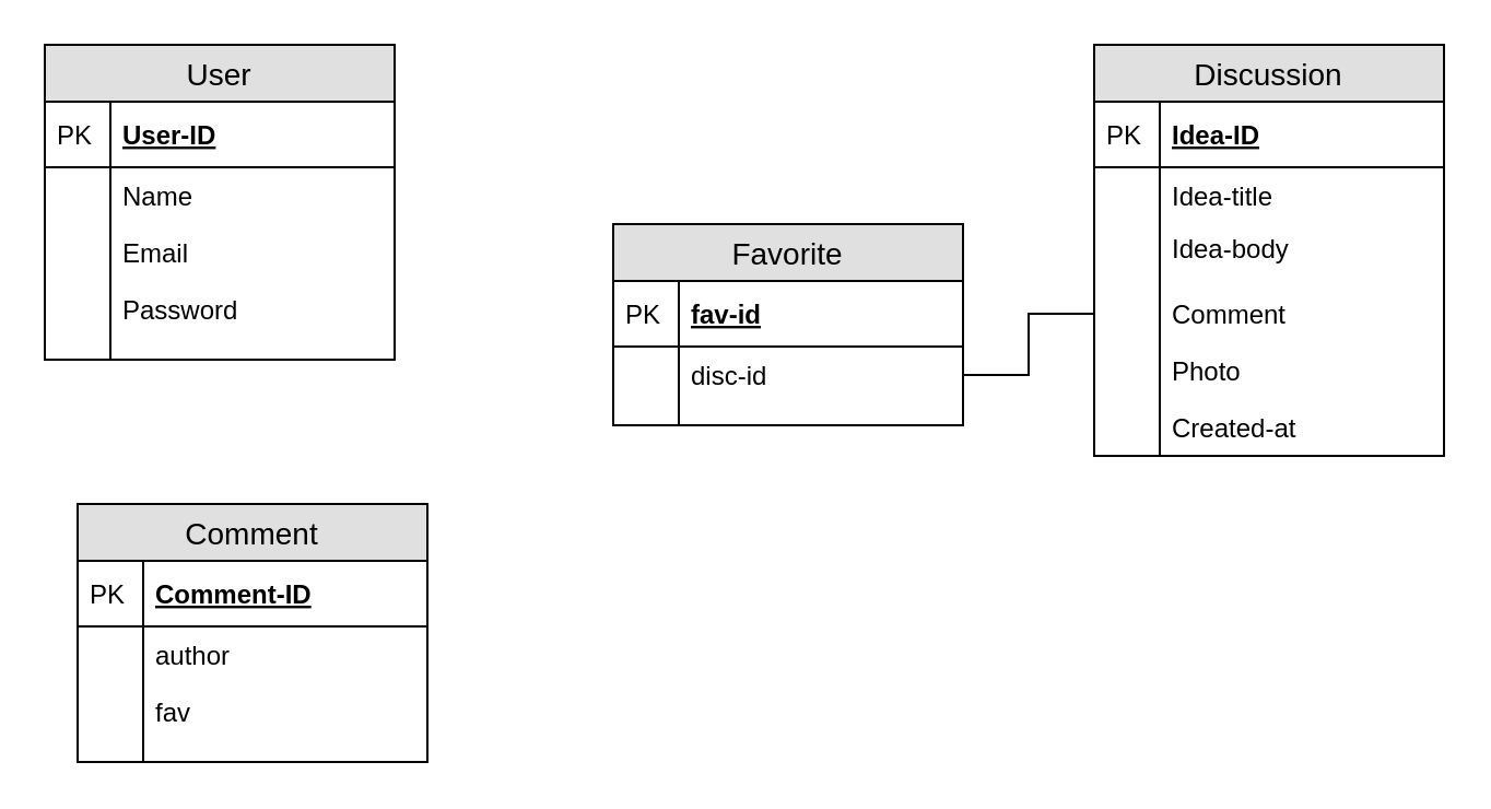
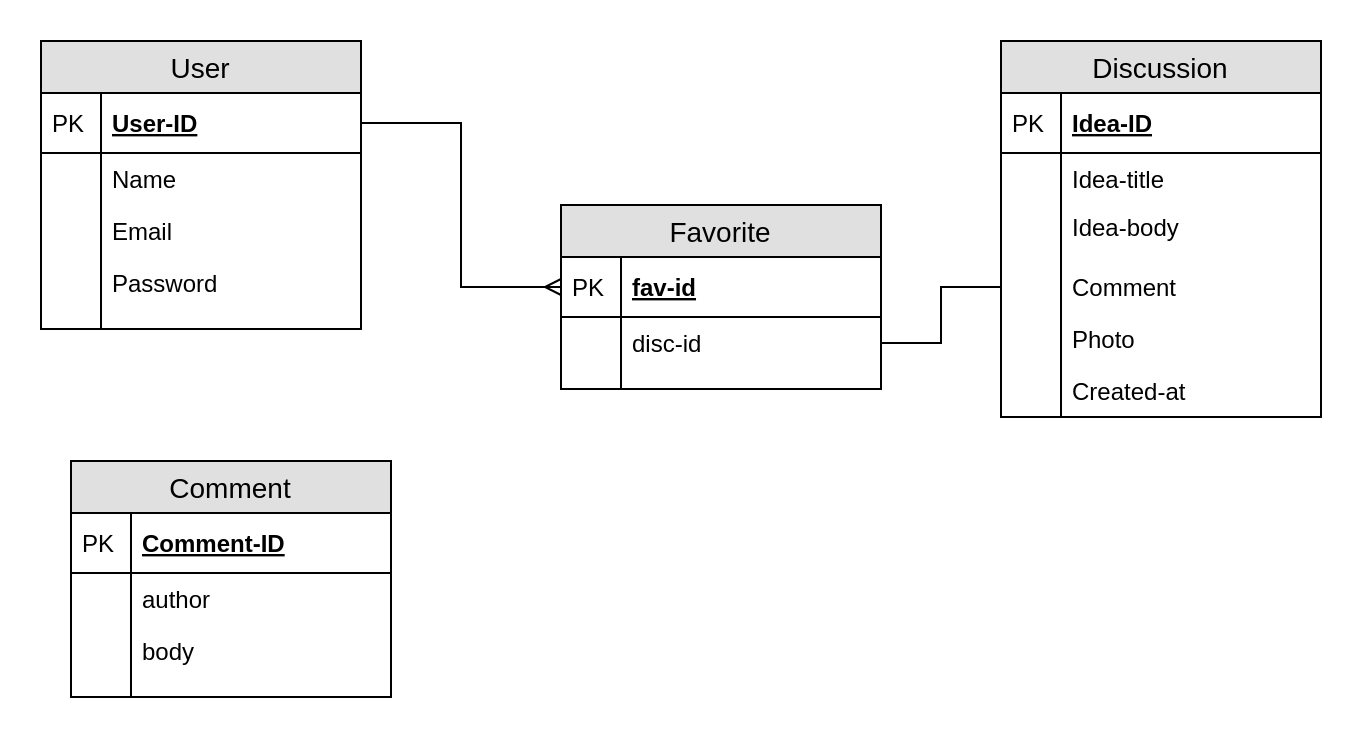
  <mxCell id="0" />
  <mxCell id="1" parent="0" />
  <mxCell id="2" value="User" style="swimlane;fontStyle=0;childLayout=stackLayout;horizontal=1;startSize=26;fillColor=#e0e0e0;horizontalStack=0;resizeParent=1;resizeParentMax=0;resizeLast=0;collapsible=1;marginBottom=0;swimlaneFillColor=#ffffff;align=center;fontSize=14;" vertex="1" parent="1"><mxGeometry x="20" y="20" width="160" height="144" as="geometry" /></mxCell>
  <mxCell id="3" value="User-ID" style="shape=partialRectangle;top=0;left=0;right=0;bottom=1;align=left;verticalAlign=middle;fillColor=none;spacingLeft=34;spacingRight=4;overflow=hidden;rotatable=0;points=[[0,0.5],[1,0.5]];portConstraint=eastwest;dropTarget=0;fontStyle=5;fontSize=12;" vertex="1" parent="2"><mxGeometry y="26" width="160" height="30" as="geometry" /></mxCell>
  <mxCell id="4" value="PK" style="shape=partialRectangle;top=0;left=0;bottom=0;fillColor=none;align=left;verticalAlign=middle;spacingLeft=4;spacingRight=4;overflow=hidden;rotatable=0;points=[];portConstraint=eastwest;part=1;fontSize=12;" vertex="1" connectable="0" parent="3"><mxGeometry width="30" height="30" as="geometry" /></mxCell>
  <mxCell id="5" value="Name" style="shape=partialRectangle;top=0;left=0;right=0;bottom=0;align=left;verticalAlign=top;fillColor=none;spacingLeft=34;spacingRight=4;overflow=hidden;rotatable=0;points=[[0,0.5],[1,0.5]];portConstraint=eastwest;dropTarget=0;fontSize=12;" vertex="1" parent="2"><mxGeometry y="56" width="160" height="26" as="geometry" /></mxCell>
  <mxCell id="6" value="" style="shape=partialRectangle;top=0;left=0;bottom=0;fillColor=none;align=left;verticalAlign=top;spacingLeft=4;spacingRight=4;overflow=hidden;rotatable=0;points=[];portConstraint=eastwest;part=1;fontSize=12;" vertex="1" connectable="0" parent="5"><mxGeometry width="30" height="26" as="geometry" /></mxCell>
  <mxCell id="7" value="Email" style="shape=partialRectangle;top=0;left=0;right=0;bottom=0;align=left;verticalAlign=top;fillColor=none;spacingLeft=34;spacingRight=4;overflow=hidden;rotatable=0;points=[[0,0.5],[1,0.5]];portConstraint=eastwest;dropTarget=0;fontSize=12;" vertex="1" parent="2"><mxGeometry y="82" width="160" height="26" as="geometry" /></mxCell>
  <mxCell id="8" value="" style="shape=partialRectangle;top=0;left=0;bottom=0;fillColor=none;align=left;verticalAlign=top;spacingLeft=4;spacingRight=4;overflow=hidden;rotatable=0;points=[];portConstraint=eastwest;part=1;fontSize=12;" vertex="1" connectable="0" parent="7"><mxGeometry width="30" height="26" as="geometry" /></mxCell>
  <mxCell id="9" value="Password" style="shape=partialRectangle;top=0;left=0;right=0;bottom=0;align=left;verticalAlign=top;fillColor=none;spacingLeft=34;spacingRight=4;overflow=hidden;rotatable=0;points=[[0,0.5],[1,0.5]];portConstraint=eastwest;dropTarget=0;fontSize=12;" vertex="1" parent="2"><mxGeometry y="108" width="160" height="26" as="geometry" /></mxCell>
  <mxCell id="10" value="" style="shape=partialRectangle;top=0;left=0;bottom=0;fillColor=none;align=left;verticalAlign=top;spacingLeft=4;spacingRight=4;overflow=hidden;rotatable=0;points=[];portConstraint=eastwest;part=1;fontSize=12;" vertex="1" connectable="0" parent="9"><mxGeometry width="30" height="26" as="geometry" /></mxCell>
  <mxCell id="11" value="" style="shape=partialRectangle;top=0;left=0;right=0;bottom=0;align=left;verticalAlign=top;fillColor=none;spacingLeft=34;spacingRight=4;overflow=hidden;rotatable=0;points=[[0,0.5],[1,0.5]];portConstraint=eastwest;dropTarget=0;fontSize=12;" vertex="1" parent="2"><mxGeometry y="134" width="160" height="10" as="geometry" /></mxCell>
  <mxCell id="12" value="" style="shape=partialRectangle;top=0;left=0;bottom=0;fillColor=none;align=left;verticalAlign=top;spacingLeft=4;spacingRight=4;overflow=hidden;rotatable=0;points=[];portConstraint=eastwest;part=1;fontSize=12;" vertex="1" connectable="0" parent="11"><mxGeometry width="30" height="10" as="geometry" /></mxCell>
  <mxCell id="13" value="Discussion" style="swimlane;fontStyle=0;childLayout=stackLayout;horizontal=1;startSize=26;fillColor=#e0e0e0;horizontalStack=0;resizeParent=1;resizeParentMax=0;resizeLast=0;collapsible=1;marginBottom=0;swimlaneFillColor=#ffffff;align=center;fontSize=14;" vertex="1" parent="1"><mxGeometry x="500" y="20" width="160" height="188" as="geometry" /></mxCell>
  <mxCell id="14" value="Idea-ID" style="shape=partialRectangle;top=0;left=0;right=0;bottom=1;align=left;verticalAlign=middle;fillColor=none;spacingLeft=34;spacingRight=4;overflow=hidden;rotatable=0;points=[[0,0.5],[1,0.5]];portConstraint=eastwest;dropTarget=0;fontStyle=5;fontSize=12;" vertex="1" parent="13"><mxGeometry y="26" width="160" height="30" as="geometry" /></mxCell>
  <mxCell id="15" value="PK" style="shape=partialRectangle;top=0;left=0;bottom=0;fillColor=none;align=left;verticalAlign=middle;spacingLeft=4;spacingRight=4;overflow=hidden;rotatable=0;points=[];portConstraint=eastwest;part=1;fontSize=12;" vertex="1" connectable="0" parent="14"><mxGeometry width="30" height="30" as="geometry" /></mxCell>
  <mxCell id="16" value="Idea-title" style="shape=partialRectangle;top=0;left=0;right=0;bottom=0;align=left;verticalAlign=top;fillColor=none;spacingLeft=34;spacingRight=4;overflow=hidden;rotatable=0;points=[[0,0.5],[1,0.5]];portConstraint=eastwest;dropTarget=0;fontSize=12;" vertex="1" parent="13"><mxGeometry y="56" width="160" height="24" as="geometry" /></mxCell>
  <mxCell id="17" value="" style="shape=partialRectangle;top=0;left=0;bottom=0;fillColor=none;align=left;verticalAlign=top;spacingLeft=4;spacingRight=4;overflow=hidden;rotatable=0;points=[];portConstraint=eastwest;part=1;fontSize=12;" vertex="1" connectable="0" parent="16"><mxGeometry width="30" height="24" as="geometry" /></mxCell>
  <mxCell id="18" value="Idea-body" style="shape=partialRectangle;top=0;left=0;right=0;bottom=0;align=left;verticalAlign=top;fillColor=none;spacingLeft=34;spacingRight=4;overflow=hidden;rotatable=0;points=[[0,0.5],[1,0.5]];portConstraint=eastwest;dropTarget=0;fontSize=12;" vertex="1" parent="13"><mxGeometry y="80" width="160" height="30" as="geometry" /></mxCell>
  <mxCell id="19" value="" style="shape=partialRectangle;top=0;left=0;bottom=0;fillColor=none;align=left;verticalAlign=top;spacingLeft=4;spacingRight=4;overflow=hidden;rotatable=0;points=[];portConstraint=eastwest;part=1;fontSize=12;" vertex="1" connectable="0" parent="18"><mxGeometry width="30" height="30" as="geometry" /></mxCell>
  <mxCell id="20" value="Comment" style="shape=partialRectangle;top=0;left=0;right=0;bottom=0;align=left;verticalAlign=top;fillColor=none;spacingLeft=34;spacingRight=4;overflow=hidden;rotatable=0;points=[[0,0.5],[1,0.5]];portConstraint=eastwest;dropTarget=0;fontSize=12;" vertex="1" parent="13"><mxGeometry y="110" width="160" height="26" as="geometry" /></mxCell>
  <mxCell id="21" value="" style="shape=partialRectangle;top=0;left=0;bottom=0;fillColor=none;align=left;verticalAlign=top;spacingLeft=4;spacingRight=4;overflow=hidden;rotatable=0;points=[];portConstraint=eastwest;part=1;fontSize=12;" vertex="1" connectable="0" parent="20"><mxGeometry width="30" height="26" as="geometry" /></mxCell>
  <mxCell id="22" value="Photo" style="shape=partialRectangle;top=0;left=0;right=0;bottom=0;align=left;verticalAlign=top;fillColor=none;spacingLeft=34;spacingRight=4;overflow=hidden;rotatable=0;points=[[0,0.5],[1,0.5]];portConstraint=eastwest;dropTarget=0;fontSize=12;" vertex="1" parent="13"><mxGeometry y="136" width="160" height="26" as="geometry" /></mxCell>
  <mxCell id="23" value="" style="shape=partialRectangle;top=0;left=0;bottom=0;fillColor=none;align=left;verticalAlign=top;spacingLeft=4;spacingRight=4;overflow=hidden;rotatable=0;points=[];portConstraint=eastwest;part=1;fontSize=12;" vertex="1" connectable="0" parent="22"><mxGeometry width="30" height="26" as="geometry" /></mxCell>
  <mxCell id="24" value="Created-at" style="shape=partialRectangle;top=0;left=0;right=0;bottom=0;align=left;verticalAlign=top;fillColor=none;spacingLeft=34;spacingRight=4;overflow=hidden;rotatable=0;points=[[0,0.5],[1,0.5]];portConstraint=eastwest;dropTarget=0;fontSize=12;" vertex="1" parent="13"><mxGeometry y="162" width="160" height="26" as="geometry" /></mxCell>
  <mxCell id="25" value="" style="shape=partialRectangle;top=0;left=0;bottom=0;fillColor=none;align=left;verticalAlign=top;spacingLeft=4;spacingRight=4;overflow=hidden;rotatable=0;points=[];portConstraint=eastwest;part=1;fontSize=12;" vertex="1" connectable="0" parent="24"><mxGeometry width="30" height="26" as="geometry" /></mxCell>
  <mxCell id="26" value="Comment" style="swimlane;fontStyle=0;childLayout=stackLayout;horizontal=1;startSize=26;fillColor=#e0e0e0;horizontalStack=0;resizeParent=1;resizeParentMax=0;resizeLast=0;collapsible=1;marginBottom=0;swimlaneFillColor=#ffffff;align=center;fontSize=14;" vertex="1" parent="1"><mxGeometry x="35" y="230" width="160" height="118" as="geometry" /></mxCell>
  <mxCell id="27" value="Comment-ID" style="shape=partialRectangle;top=0;left=0;right=0;bottom=1;align=left;verticalAlign=middle;fillColor=none;spacingLeft=34;spacingRight=4;overflow=hidden;rotatable=0;points=[[0,0.5],[1,0.5]];portConstraint=eastwest;dropTarget=0;fontStyle=5;fontSize=12;" vertex="1" parent="26"><mxGeometry y="26" width="160" height="30" as="geometry" /></mxCell>
  <mxCell id="28" value="PK" style="shape=partialRectangle;top=0;left=0;bottom=0;fillColor=none;align=left;verticalAlign=middle;spacingLeft=4;spacingRight=4;overflow=hidden;rotatable=0;points=[];portConstraint=eastwest;part=1;fontSize=12;" vertex="1" connectable="0" parent="27"><mxGeometry width="30" height="30" as="geometry" /></mxCell>
  <mxCell id="29" value="author" style="shape=partialRectangle;top=0;left=0;right=0;bottom=0;align=left;verticalAlign=top;fillColor=none;spacingLeft=34;spacingRight=4;overflow=hidden;rotatable=0;points=[[0,0.5],[1,0.5]];portConstraint=eastwest;dropTarget=0;fontSize=12;" vertex="1" parent="26"><mxGeometry y="56" width="160" height="26" as="geometry" /></mxCell>
  <mxCell id="30" value="" style="shape=partialRectangle;top=0;left=0;bottom=0;fillColor=none;align=left;verticalAlign=top;spacingLeft=4;spacingRight=4;overflow=hidden;rotatable=0;points=[];portConstraint=eastwest;part=1;fontSize=12;" vertex="1" connectable="0" parent="29"><mxGeometry width="30" height="26" as="geometry" /></mxCell>
- <mxCell id="31" value="fav" style="shape=partialRectangle;top=0;left=0;right=0;bottom=0;align=left;verticalAlign=top;fillColor=none;spacingLeft=34;spacingRight=4;overflow=hidden;rotatable=0;points=[[0,0.5],[1,0.5]];portConstraint=eastwest;dropTarget=0;fontSize=12;" vertex="1" parent="26"><mxGeometry y="82" width="160" height="26" as="geometry" /></mxCell>
+ <mxCell id="31" value="body" style="shape=partialRectangle;top=0;left=0;right=0;bottom=0;align=left;verticalAlign=top;fillColor=none;spacingLeft=34;spacingRight=4;overflow=hidden;rotatable=0;points=[[0,0.5],[1,0.5]];portConstraint=eastwest;dropTarget=0;fontSize=12;" vertex="1" parent="26"><mxGeometry y="82" width="160" height="26" as="geometry" /></mxCell>
  <mxCell id="32" value="" style="shape=partialRectangle;top=0;left=0;bottom=0;fillColor=none;align=left;verticalAlign=top;spacingLeft=4;spacingRight=4;overflow=hidden;rotatable=0;points=[];portConstraint=eastwest;part=1;fontSize=12;" vertex="1" connectable="0" parent="31"><mxGeometry width="30" height="26" as="geometry" /></mxCell>
  <mxCell id="33" value="" style="shape=partialRectangle;top=0;left=0;right=0;bottom=0;align=left;verticalAlign=top;fillColor=none;spacingLeft=34;spacingRight=4;overflow=hidden;rotatable=0;points=[[0,0.5],[1,0.5]];portConstraint=eastwest;dropTarget=0;fontSize=12;" vertex="1" parent="26"><mxGeometry y="108" width="160" height="10" as="geometry" /></mxCell>
  <mxCell id="34" value="" style="shape=partialRectangle;top=0;left=0;bottom=0;fillColor=none;align=left;verticalAlign=top;spacingLeft=4;spacingRight=4;overflow=hidden;rotatable=0;points=[];portConstraint=eastwest;part=1;fontSize=12;" vertex="1" connectable="0" parent="33"><mxGeometry width="30" height="10" as="geometry" /></mxCell>
  <mxCell id="35" value="Favorite" style="swimlane;fontStyle=0;childLayout=stackLayout;horizontal=1;startSize=26;fillColor=#e0e0e0;horizontalStack=0;resizeParent=1;resizeParentMax=0;resizeLast=0;collapsible=1;marginBottom=0;swimlaneFillColor=#ffffff;align=center;fontSize=14;" vertex="1" parent="1"><mxGeometry x="280" y="102" width="160" height="92" as="geometry" /></mxCell>
  <mxCell id="36" value="fav-id" style="shape=partialRectangle;top=0;left=0;right=0;bottom=1;align=left;verticalAlign=middle;fillColor=none;spacingLeft=34;spacingRight=4;overflow=hidden;rotatable=0;points=[[0,0.5],[1,0.5]];portConstraint=eastwest;dropTarget=0;fontStyle=5;fontSize=12;" vertex="1" parent="35"><mxGeometry y="26" width="160" height="30" as="geometry" /></mxCell>
  <mxCell id="37" value="PK" style="shape=partialRectangle;top=0;left=0;bottom=0;fillColor=none;align=left;verticalAlign=middle;spacingLeft=4;spacingRight=4;overflow=hidden;rotatable=0;points=[];portConstraint=eastwest;part=1;fontSize=12;" vertex="1" connectable="0" parent="36"><mxGeometry width="30" height="30" as="geometry" /></mxCell>
  <mxCell id="38" value="disc-id" style="shape=partialRectangle;top=0;left=0;right=0;bottom=0;align=left;verticalAlign=top;fillColor=none;spacingLeft=34;spacingRight=4;overflow=hidden;rotatable=0;points=[[0,0.5],[1,0.5]];portConstraint=eastwest;dropTarget=0;fontSize=12;" vertex="1" parent="35"><mxGeometry y="56" width="160" height="26" as="geometry" /></mxCell>
  <mxCell id="39" value="" style="shape=partialRectangle;top=0;left=0;bottom=0;fillColor=none;align=left;verticalAlign=top;spacingLeft=4;spacingRight=4;overflow=hidden;rotatable=0;points=[];portConstraint=eastwest;part=1;fontSize=12;" vertex="1" connectable="0" parent="38"><mxGeometry width="30" height="26" as="geometry" /></mxCell>
  <mxCell id="40" value="" style="shape=partialRectangle;top=0;left=0;right=0;bottom=0;align=left;verticalAlign=top;fillColor=none;spacingLeft=34;spacingRight=4;overflow=hidden;rotatable=0;points=[[0,0.5],[1,0.5]];portConstraint=eastwest;dropTarget=0;fontSize=12;" vertex="1" parent="35"><mxGeometry y="82" width="160" height="10" as="geometry" /></mxCell>
  <mxCell id="41" value="" style="shape=partialRectangle;top=0;left=0;bottom=0;fillColor=none;align=left;verticalAlign=top;spacingLeft=4;spacingRight=4;overflow=hidden;rotatable=0;points=[];portConstraint=eastwest;part=1;fontSize=12;" vertex="1" connectable="0" parent="40"><mxGeometry width="30" height="10" as="geometry" /></mxCell>
+ <mxCell id="42" style="edgeStyle=orthogonalEdgeStyle;rounded=0;orthogonalLoop=1;jettySize=auto;html=1;exitX=1;exitY=0.5;exitDx=0;exitDy=0;entryX=0;entryY=0.5;entryDx=0;entryDy=0;endArrow=ERmany;endFill=0;" edge="1" parent="1" source="3" target="36"><mxGeometry relative="1" as="geometry" /></mxCell>
  <mxCell id="43" style="edgeStyle=orthogonalEdgeStyle;rounded=0;orthogonalLoop=1;jettySize=auto;html=1;exitX=1;exitY=0.5;exitDx=0;exitDy=0;entryX=0;entryY=0.5;entryDx=0;entryDy=0;endArrow=none;endFill=0;" edge="1" parent="1" source="38" target="20"><mxGeometry relative="1" as="geometry" /></mxCell>
